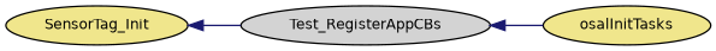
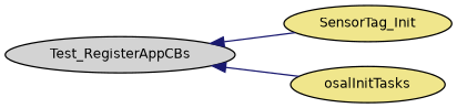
  digraph {
    rankdir=LR
    node [color=black fillcolor=khaki fontname=Helvetica fontsize=10 shape=ellipse style=filled]
    edge [color=midnightblue dir=back fontname=Helvetica fontsize=10 labelfontname=Helvetica labelfontsize=10 style=solid]
    n1 [fillcolor=lightgrey fontcolor=black height=0.2 label=Test_RegisterAppCBs width=0.4]
    n2 [height=0.2 label=SensorTag_Init width=0.4]
    n3 [height=0.2 label=osalInitTasks width=0.4]
-   n2 -> n1
+   n1 -> n2
    n1 -> n3
  }
